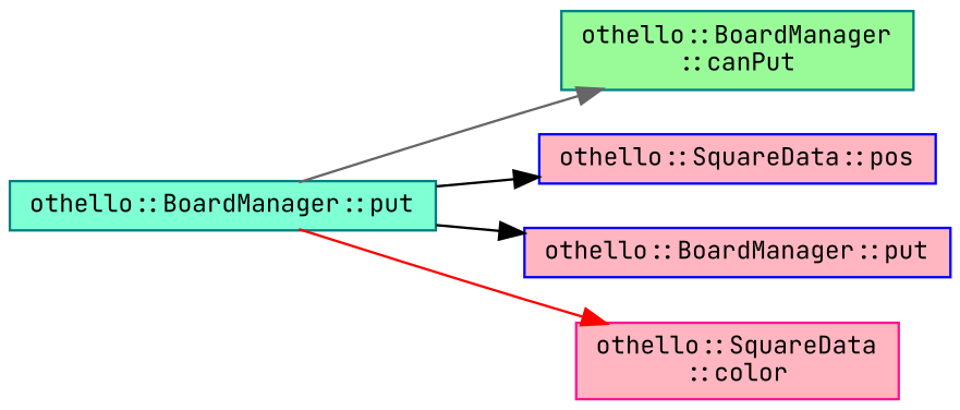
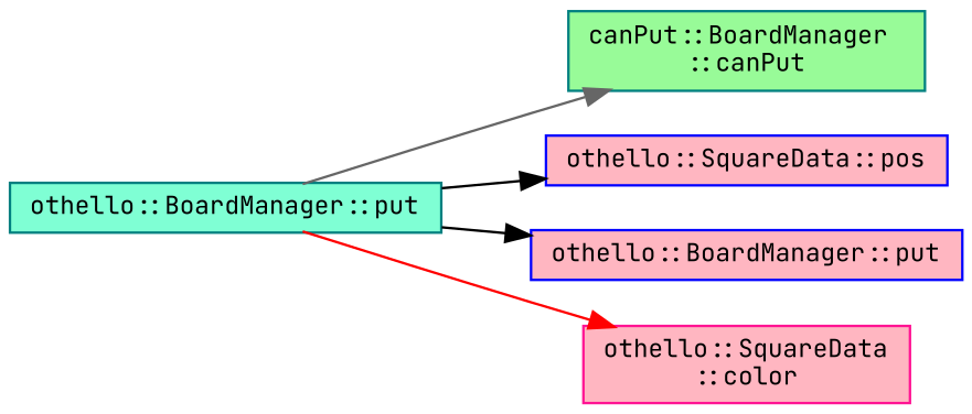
  digraph {
    rankdir=LR
    fontname="JetBrains Mono"
    node [color=teal fillcolor=lightpink fontname="JetBrains Mono" fontsize=10 shape=record style=filled]
    edge [color=black fontname="JetBrains Mono" fontsize=10 labelfontname=Helvetica labelfontsize=10 style=solid]
    n1 [fillcolor=aquamarine fontcolor=black height=0.2 label="othello::BoardManager::put" width=0.4]
-   n2 [fillcolor=palegreen height=0.2 label="othello::BoardManager\l::canPut" width=0.4]
+   n2 [fillcolor=palegreen height=0.2 label="canPut::BoardManager\l::canPut" width=0.4]
    n3 [color=blue height=0.2 label="othello::SquareData::pos" width=0.4]
    n4 [color=blue height=0.2 label="othello::BoardManager::put" width=0.4]
    n5 [color=deeppink height=0.2 label="othello::SquareData\l::color" width=0.4]
    n1 -> n2 [color=gray40]
    n1 -> n3
    n1 -> n4
    n1 -> n5 [color=red]
  }
